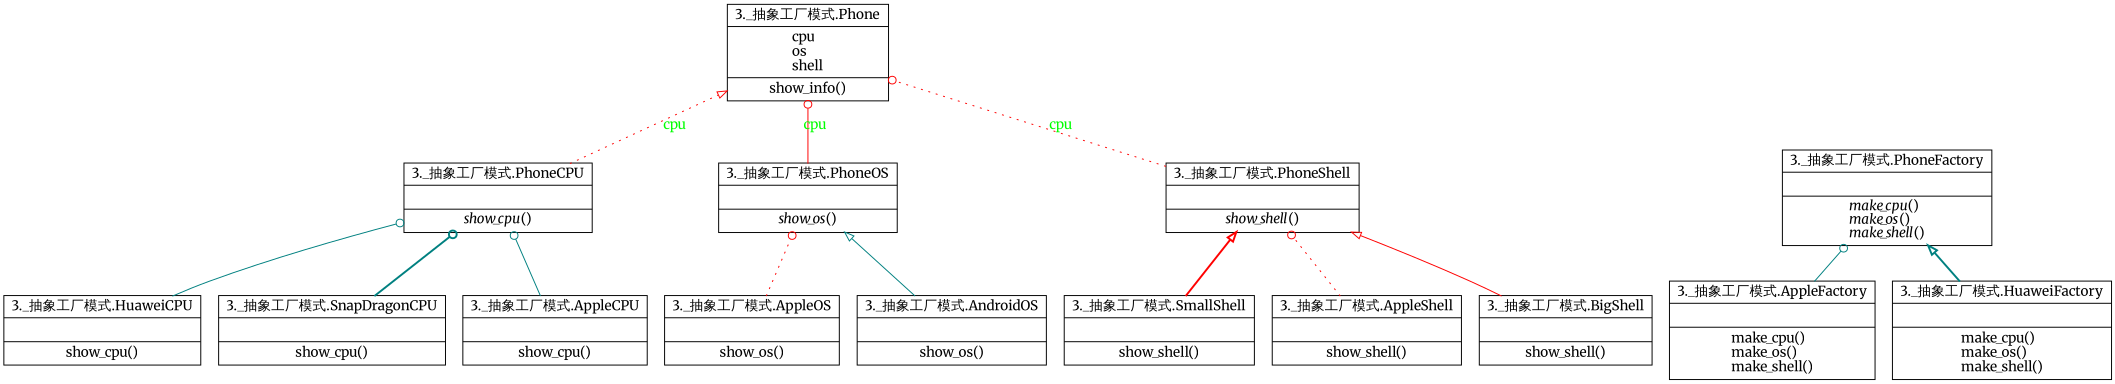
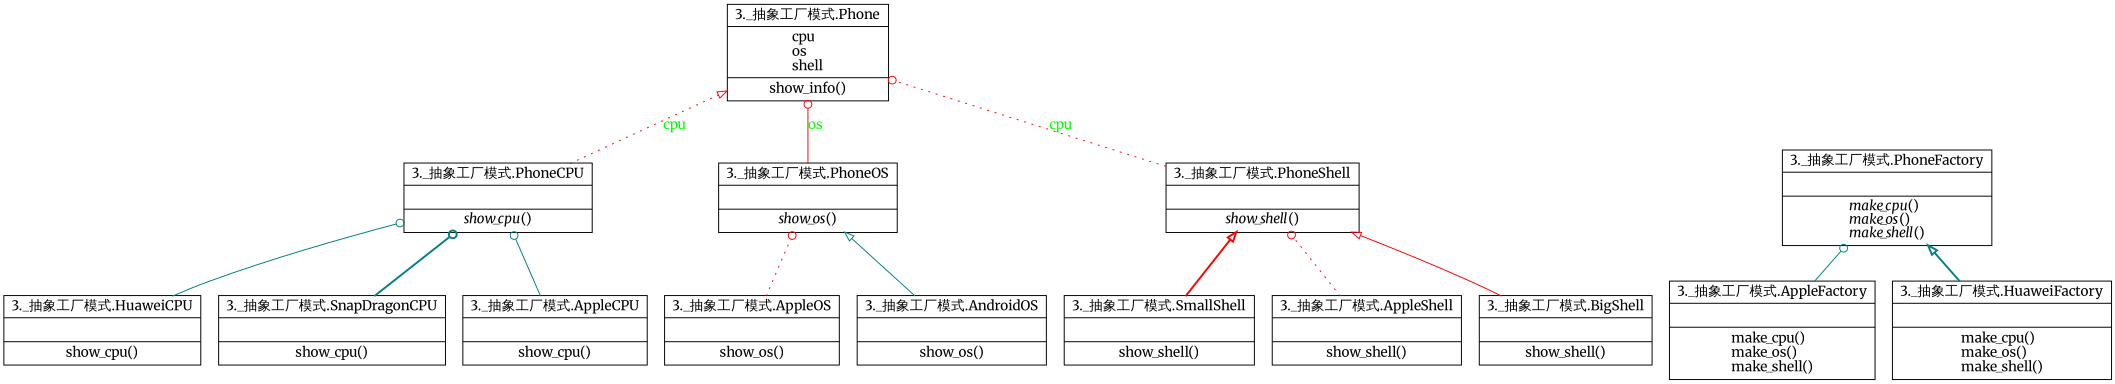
  digraph {
    fontname=Merriweather
    rankdir=BT
    node [color=black fontcolor=black fontname=Merriweather shape=record style=solid]
    edge [arrowhead=odot arrowtail=none color=red fontname=Merriweather style=solid]
    n1 [label=<{3._抽象工厂模式.AndroidOS|<br ALIGN="LEFT"/>|show_os()<br ALIGN="LEFT"/>}>]
    n2 [label=<{3._抽象工厂模式.PhoneOS|<br ALIGN="LEFT"/>|<I>show_os</I>()<br ALIGN="LEFT"/>}>]
    n3 [label=<{3._抽象工厂模式.Phone|cpu<br ALIGN="LEFT"/>os<br ALIGN="LEFT"/>shell<br ALIGN="LEFT"/>|show_info()<br ALIGN="LEFT"/>}>]
    n4 [label=<{3._抽象工厂模式.AppleCPU|<br ALIGN="LEFT"/>|show_cpu()<br ALIGN="LEFT"/>}>]
    n5 [label=<{3._抽象工厂模式.PhoneCPU|<br ALIGN="LEFT"/>|<I>show_cpu</I>()<br ALIGN="LEFT"/>}>]
    n6 [label=<{3._抽象工厂模式.AppleFactory|<br ALIGN="LEFT"/>|make_cpu()<br ALIGN="LEFT"/>make_os()<br ALIGN="LEFT"/>make_shell()<br ALIGN="LEFT"/>}>]
    n7 [label=<{3._抽象工厂模式.PhoneFactory|<br ALIGN="LEFT"/>|<I>make_cpu</I>()<br ALIGN="LEFT"/><I>make_os</I>()<br ALIGN="LEFT"/><I>make_shell</I>()<br ALIGN="LEFT"/>}>]
    n8 [label=<{3._抽象工厂模式.AppleOS|<br ALIGN="LEFT"/>|show_os()<br ALIGN="LEFT"/>}>]
    n9 [label=<{3._抽象工厂模式.AppleShell|<br ALIGN="LEFT"/>|show_shell()<br ALIGN="LEFT"/>}>]
    n10 [label=<{3._抽象工厂模式.PhoneShell|<br ALIGN="LEFT"/>|<I>show_shell</I>()<br ALIGN="LEFT"/>}>]
    n11 [label=<{3._抽象工厂模式.BigShell|<br ALIGN="LEFT"/>|show_shell()<br ALIGN="LEFT"/>}>]
    n12 [label=<{3._抽象工厂模式.HuaweiCPU|<br ALIGN="LEFT"/>|show_cpu()<br ALIGN="LEFT"/>}>]
    n13 [label=<{3._抽象工厂模式.HuaweiFactory|<br ALIGN="LEFT"/>|make_cpu()<br ALIGN="LEFT"/>make_os()<br ALIGN="LEFT"/>make_shell()<br ALIGN="LEFT"/>}>]
    n14 [label=<{3._抽象工厂模式.SmallShell|<br ALIGN="LEFT"/>|show_shell()<br ALIGN="LEFT"/>}>]
    n15 [label=<{3._抽象工厂模式.SnapDragonCPU|<br ALIGN="LEFT"/>|show_cpu()<br ALIGN="LEFT"/>}>]
    n1 -> n2 [arrowhead=onormal color=teal]
-   n2 -> n3 [fontcolor=green label=cpu]
+   n2 -> n3 [fontcolor=green label=os]
    n4 -> n5 [color=teal]
    n5 -> n3 [arrowhead=onormal fontcolor=green label=cpu style=dotted]
    n6 -> n7 [color=teal]
    n8 -> n2 [style=dotted]
    n9 -> n10 [style=dotted]
    n10 -> n3 [fontcolor=green label=cpu style=dotted]
    n11 -> n10 [arrowhead=onormal]
    n12 -> n5 [color=teal]
    n13 -> n7 [arrowhead=onormal color=teal style=bold]
    n14 -> n10 [arrowhead=onormal style=bold]
    n15 -> n5 [color=teal style=bold]
  }
